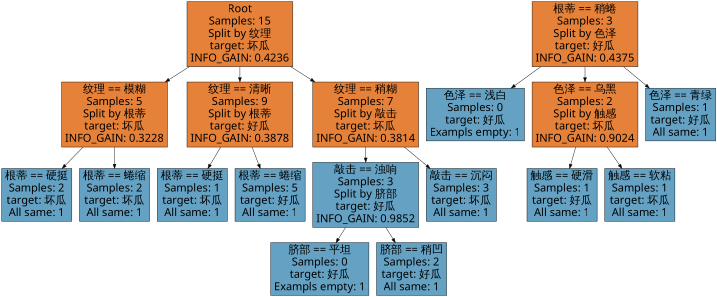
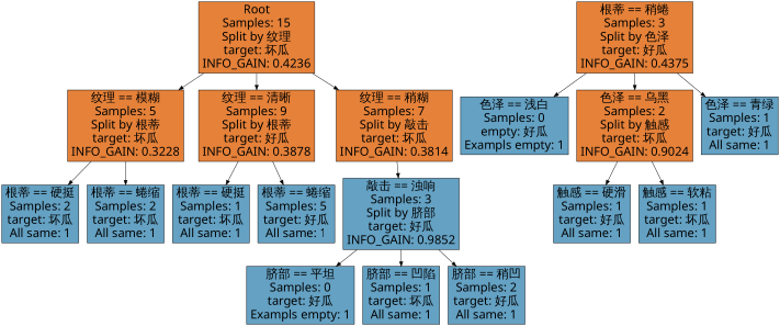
  digraph {
    node [color=black fillcolor="#64a1c3" fontname="Microsoft YaHei" fontsize=26 shape=box style=filled]
    edge [fontname="Microsoft YaHei" fontsize=26]
    n1 [fillcolor="#e58139" label="Root\nSamples: 15\nSplit by 纹理\ntarget: 坏瓜\nINFO_GAIN: 0.4236"]
    n2 [fillcolor="#e58139" label="纹理 == 模糊\nSamples: 5\nSplit by 根蒂\ntarget: 坏瓜\nINFO_GAIN: 0.3228"]
    n3 [fillcolor="#e58139" label="纹理 == 清晰\nSamples: 9\nSplit by 根蒂\ntarget: 好瓜\nINFO_GAIN: 0.3878"]
    n4 [fillcolor="#e58139" label="纹理 == 稍糊\nSamples: 7\nSplit by 敲击\ntarget: 坏瓜\nINFO_GAIN: 0.3814"]
    n5 [label="根蒂 == 硬挺\nSamples: 2\ntarget: 坏瓜\nAll same: 1"]
    n6 [label="根蒂 == 蜷缩\nSamples: 2\ntarget: 坏瓜\nAll same: 1"]
    n7 [label="根蒂 == 硬挺\nSamples: 1\ntarget: 坏瓜\nAll same: 1"]
    n8 [label="根蒂 == 蜷缩\nSamples: 5\ntarget: 好瓜\nAll same: 1"]
    n9 [label="敲击 == 浊响\nSamples: 3\nSplit by 脐部\ntarget: 好瓜\nINFO_GAIN: 0.9852"]
-   n10 [label="敲击 == 沉闷\nSamples: 3\ntarget: 坏瓜\nAll same: 1"]
    n11 [fillcolor="#e58139" label="根蒂 == 稍蜷\nSamples: 3\nSplit by 色泽\ntarget: 好瓜\nINFO_GAIN: 0.4375"]
-   n12 [label="色泽 == 浅白\nSamples: 0\ntarget: 好瓜\nExampls empty: 1"]
+   n12 [label="色泽 == 浅白\nSamples: 0\nempty: 好瓜\nExampls empty: 1"]
    n13 [fillcolor="#e58139" label="色泽 == 乌黑\nSamples: 2\nSplit by 触感\ntarget: 坏瓜\nINFO_GAIN: 0.9024"]
    n14 [label="色泽 == 青绿\nSamples: 1\ntarget: 好瓜\nAll same: 1"]
    n15 [label="触感 == 硬滑\nSamples: 1\ntarget: 好瓜\nAll same: 1"]
    n16 [label="触感 == 软粘\nSamples: 1\ntarget: 坏瓜\nAll same: 1"]
    n17 [label="脐部 == 平坦\nSamples: 0\ntarget: 好瓜\nExampls empty: 1"]
+   n18 [label="脐部 == 凹陷\nSamples: 1\ntarget: 坏瓜\nAll same: 1"]
    n19 [label="脐部 == 稍凹\nSamples: 2\ntarget: 好瓜\nAll same: 1"]
    n1 -> n2
    n1 -> n3
    n1 -> n4
    n2 -> n5
    n2 -> n6
    n3 -> n7
    n3 -> n8
    n4 -> n9
-   n4 -> n10
    n9 -> n17
+   n9 -> n18
    n9 -> n19
    n11 -> n12
    n11 -> n13
    n11 -> n14
    n13 -> n15
    n13 -> n16
  }
